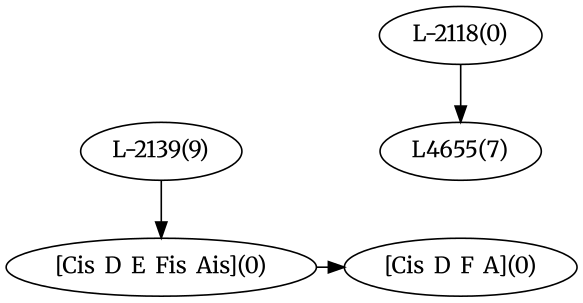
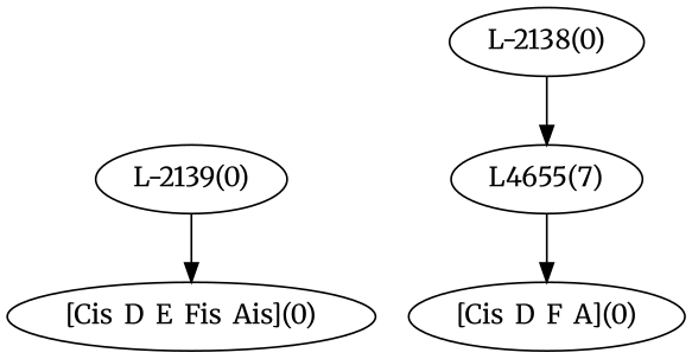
  digraph {
    fontname=Merriweather
    node [fontname=Merriweather]
    edge [fontname=Merriweather]
-   "L-2138(0)" [label="L-2118(0)"]
-   "L-2139(0)" [label="L-2139(9)"]
+   "L-2138(0)"
+   "L-2139(0)"
    n3 [label="L4655(7)"]
    "[Cis  D  E  Fis  Ais](0)"
    "[Cis  D  F  A](0)"
    subgraph sub_1 {
      rank=min
      "L-2138(0)"
    }
    subgraph sub_2 {
      rank=same
      "L-2139(0)"
      n3
    }
    subgraph sub_3 {
      rank=max
      "[Cis  D  E  Fis  Ais](0)"
      "[Cis  D  F  A](0)"
    }
    "L-2138(0)" -> n3
    "L-2139(0)" -> "[Cis  D  E  Fis  Ais](0)"
-   "[Cis  D  E  Fis  Ais](0)" -> "[Cis  D  F  A](0)"
+   n3 -> "[Cis  D  F  A](0)"
  }
